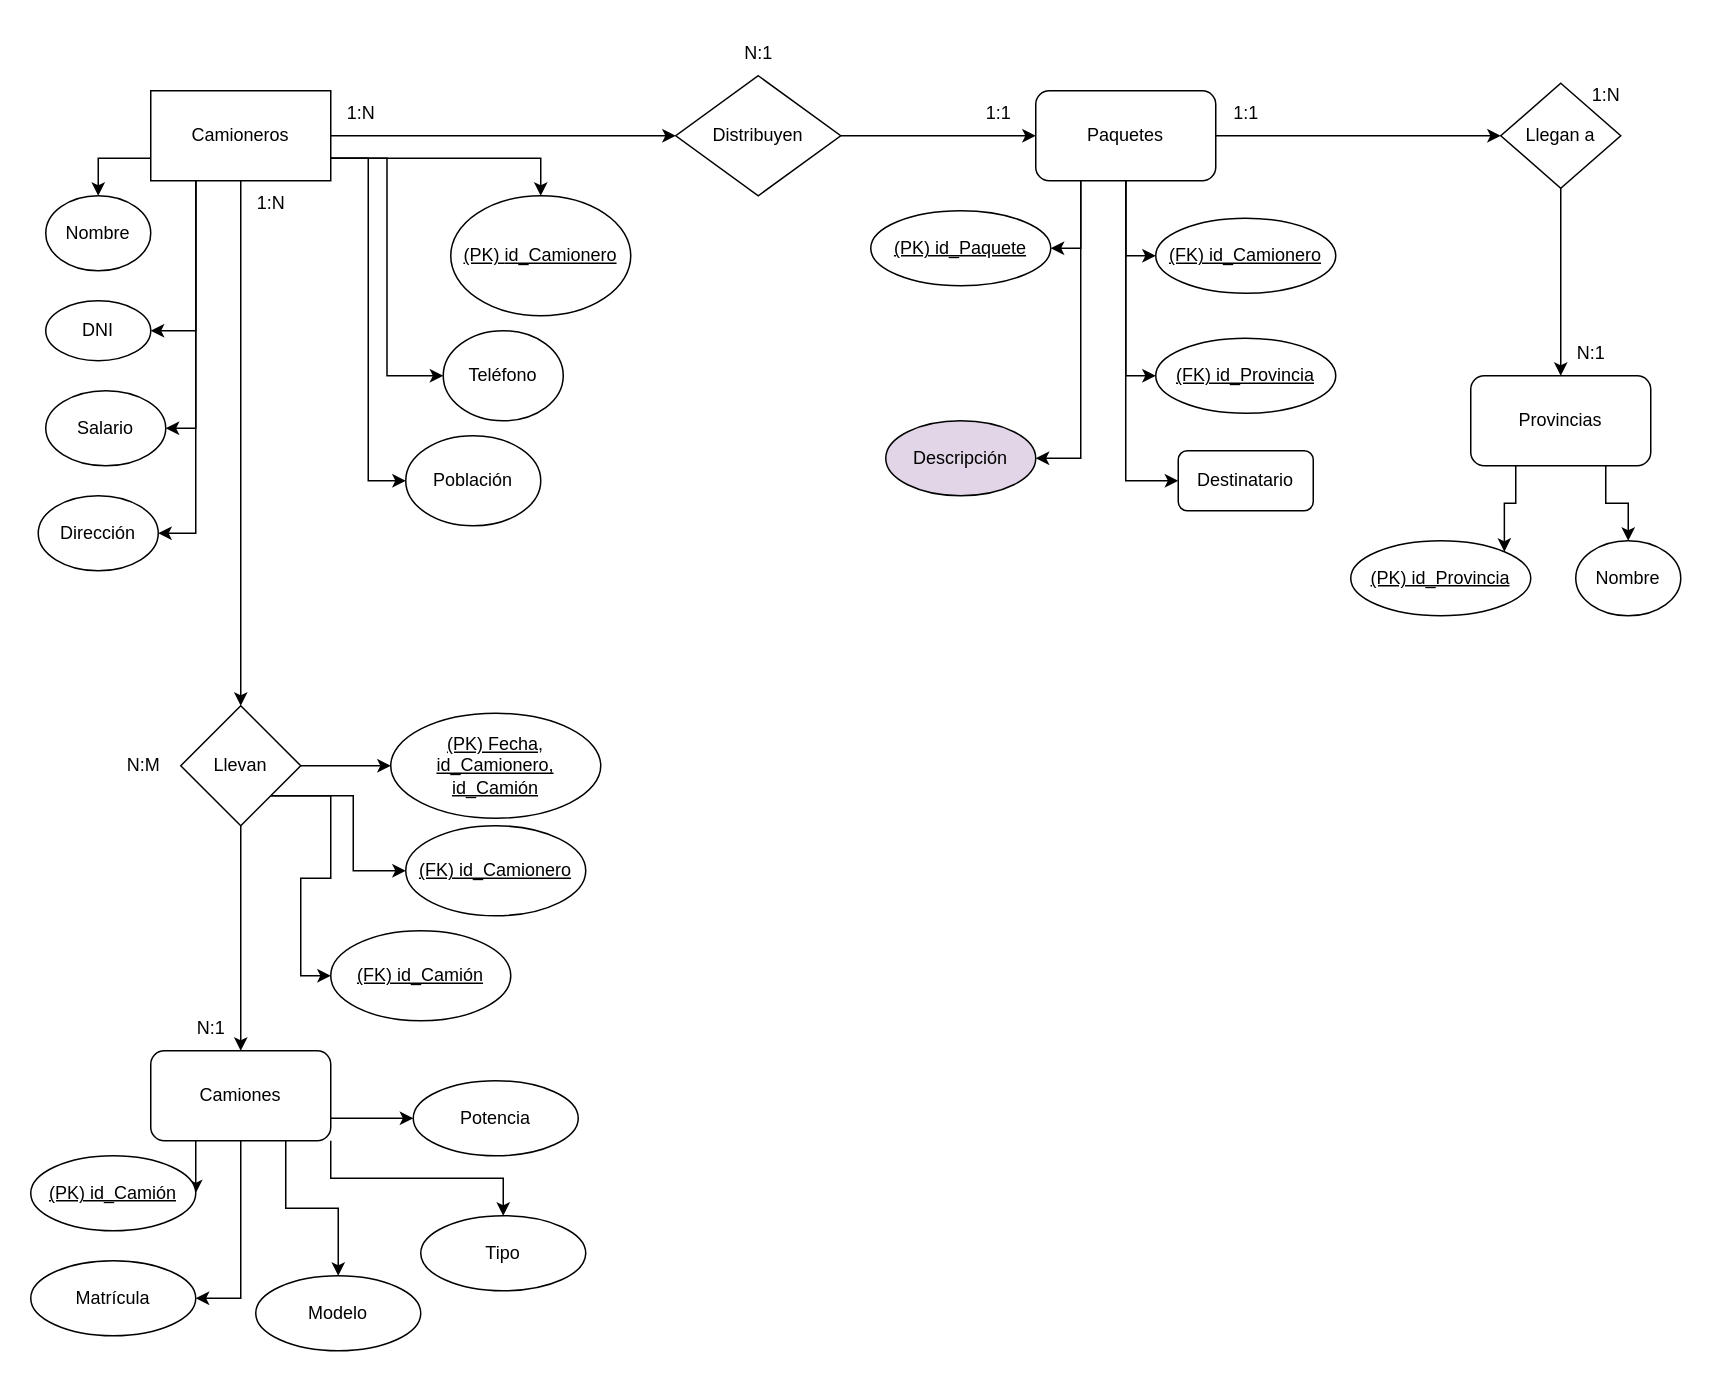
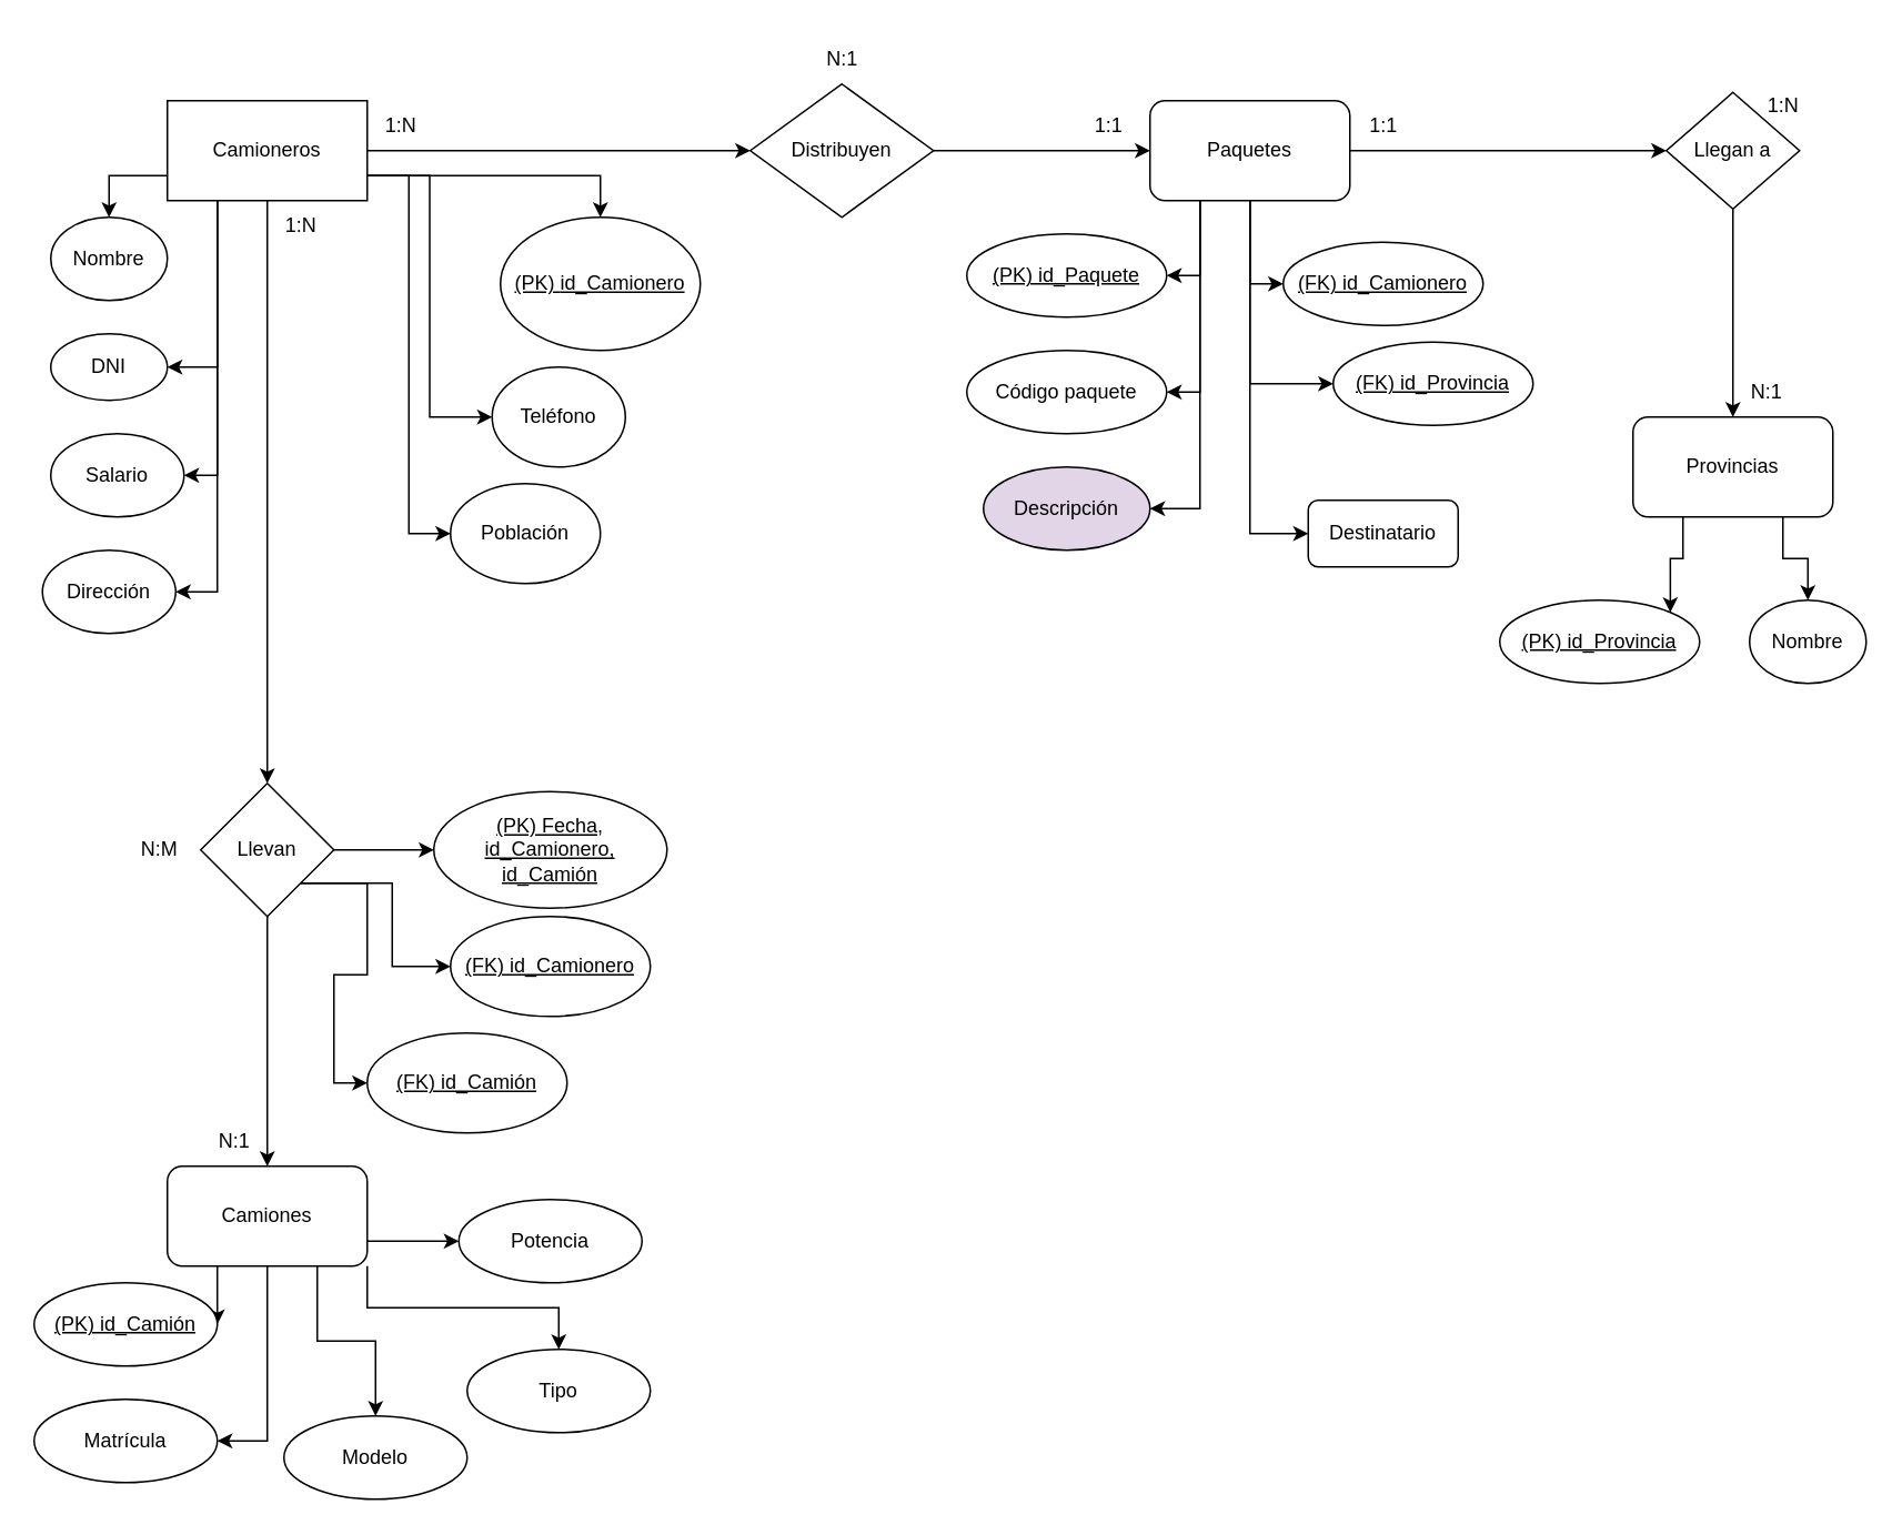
  <mxCell id="0" />
  <mxCell id="1" parent="0" />
  <mxCell id="2" style="edgeStyle=orthogonalEdgeStyle;rounded=0;orthogonalLoop=1;jettySize=auto;html=1;exitX=0;exitY=0.75;exitDx=0;exitDy=0;entryX=0.5;entryY=0;entryDx=0;entryDy=0;" edge="1" parent="1" source="11" target="14"><mxGeometry relative="1" as="geometry" /></mxCell>
  <mxCell id="3" style="edgeStyle=orthogonalEdgeStyle;rounded=0;orthogonalLoop=1;jettySize=auto;html=1;exitX=0.25;exitY=1;exitDx=0;exitDy=0;entryX=1;entryY=0.5;entryDx=0;entryDy=0;" edge="1" parent="1" source="11" target="12"><mxGeometry relative="1" as="geometry" /></mxCell>
  <mxCell id="4" style="edgeStyle=orthogonalEdgeStyle;rounded=0;orthogonalLoop=1;jettySize=auto;html=1;exitX=1;exitY=0.75;exitDx=0;exitDy=0;entryX=0.5;entryY=0;entryDx=0;entryDy=0;" edge="1" parent="1" source="11" target="13"><mxGeometry relative="1" as="geometry" /></mxCell>
  <mxCell id="5" style="edgeStyle=orthogonalEdgeStyle;rounded=0;orthogonalLoop=1;jettySize=auto;html=1;exitX=0.5;exitY=1;exitDx=0;exitDy=0;" edge="1" parent="1" source="11" target="23"><mxGeometry relative="1" as="geometry"><mxPoint x="160" y="490" as="targetPoint" /></mxGeometry></mxCell>
  <mxCell id="6" style="edgeStyle=orthogonalEdgeStyle;rounded=0;orthogonalLoop=1;jettySize=auto;html=1;exitX=0.25;exitY=1;exitDx=0;exitDy=0;entryX=1;entryY=0.5;entryDx=0;entryDy=0;" edge="1" parent="1" source="11" target="18"><mxGeometry relative="1" as="geometry" /></mxCell>
  <mxCell id="7" style="edgeStyle=orthogonalEdgeStyle;rounded=0;orthogonalLoop=1;jettySize=auto;html=1;exitX=1;exitY=0.75;exitDx=0;exitDy=0;entryX=0;entryY=0.5;entryDx=0;entryDy=0;" edge="1" parent="1" source="11" target="15"><mxGeometry relative="1" as="geometry" /></mxCell>
  <mxCell id="8" style="edgeStyle=orthogonalEdgeStyle;rounded=0;orthogonalLoop=1;jettySize=auto;html=1;exitX=1;exitY=0.75;exitDx=0;exitDy=0;entryX=0;entryY=0.5;entryDx=0;entryDy=0;" edge="1" parent="1" source="11" target="17"><mxGeometry relative="1" as="geometry" /></mxCell>
  <mxCell id="9" style="edgeStyle=orthogonalEdgeStyle;rounded=0;orthogonalLoop=1;jettySize=auto;html=1;exitX=0.25;exitY=1;exitDx=0;exitDy=0;entryX=1;entryY=0.5;entryDx=0;entryDy=0;" edge="1" parent="1" source="11" target="16"><mxGeometry relative="1" as="geometry" /></mxCell>
  <mxCell id="10" style="edgeStyle=orthogonalEdgeStyle;rounded=0;orthogonalLoop=1;jettySize=auto;html=1;exitX=1;exitY=0.5;exitDx=0;exitDy=0;entryX=0;entryY=0.5;entryDx=0;entryDy=0;" edge="1" parent="1" source="11" target="47"><mxGeometry relative="1" as="geometry" /></mxCell>
  <mxCell id="11" value="Camioneros" style="rounded=0;whiteSpace=wrap;html=1;" vertex="1" parent="1"><mxGeometry x="100" y="60" width="120" height="60" as="geometry" /></mxCell>
  <mxCell id="12" value="DNI" style="ellipse;whiteSpace=wrap;html=1;" vertex="1" parent="1"><mxGeometry x="30" y="200" width="70" height="40" as="geometry" /></mxCell>
  <mxCell id="13" value="&lt;u&gt;(PK)&amp;nbsp;&lt;/u&gt;&lt;u&gt;id_Camionero&lt;/u&gt;" style="ellipse;whiteSpace=wrap;html=1;" vertex="1" parent="1"><mxGeometry x="300" y="130" width="120" height="80" as="geometry" /></mxCell>
  <mxCell id="14" value="Nombre" style="ellipse;whiteSpace=wrap;html=1;" vertex="1" parent="1"><mxGeometry x="30" y="130" width="70" height="50" as="geometry" /></mxCell>
  <mxCell id="15" value="Teléfono" style="ellipse;whiteSpace=wrap;html=1;" vertex="1" parent="1"><mxGeometry x="295" y="220" width="80" height="60" as="geometry" /></mxCell>
  <mxCell id="16" value="Dirección" style="ellipse;whiteSpace=wrap;html=1;" vertex="1" parent="1"><mxGeometry x="25" y="330" width="80" height="50" as="geometry" /></mxCell>
  <mxCell id="17" value="Población" style="ellipse;whiteSpace=wrap;html=1;" vertex="1" parent="1"><mxGeometry x="270" y="290" width="90" height="60" as="geometry" /></mxCell>
  <mxCell id="18" value="Salario" style="ellipse;whiteSpace=wrap;html=1;" vertex="1" parent="1"><mxGeometry x="30" y="260" width="80" height="50" as="geometry" /></mxCell>
  <mxCell id="19" style="edgeStyle=orthogonalEdgeStyle;rounded=0;orthogonalLoop=1;jettySize=auto;html=1;exitX=1;exitY=0.5;exitDx=0;exitDy=0;entryX=0;entryY=0.5;entryDx=0;entryDy=0;" edge="1" parent="1" source="23" target="24"><mxGeometry relative="1" as="geometry" /></mxCell>
  <mxCell id="20" style="edgeStyle=orthogonalEdgeStyle;rounded=0;orthogonalLoop=1;jettySize=auto;html=1;exitX=1;exitY=1;exitDx=0;exitDy=0;entryX=0;entryY=0.5;entryDx=0;entryDy=0;" edge="1" parent="1" source="23" target="25"><mxGeometry relative="1" as="geometry" /></mxCell>
  <mxCell id="21" style="edgeStyle=orthogonalEdgeStyle;rounded=0;orthogonalLoop=1;jettySize=auto;html=1;exitX=1;exitY=1;exitDx=0;exitDy=0;entryX=0;entryY=0.5;entryDx=0;entryDy=0;" edge="1" parent="1" source="23" target="26"><mxGeometry relative="1" as="geometry" /></mxCell>
  <mxCell id="22" style="edgeStyle=orthogonalEdgeStyle;rounded=0;orthogonalLoop=1;jettySize=auto;html=1;exitX=0.5;exitY=1;exitDx=0;exitDy=0;entryX=0.5;entryY=0;entryDx=0;entryDy=0;" edge="1" parent="1" source="23" target="32"><mxGeometry relative="1" as="geometry" /></mxCell>
  <mxCell id="23" value="Llevan" style="rhombus;whiteSpace=wrap;html=1;" vertex="1" parent="1"><mxGeometry x="120" y="470" width="80" height="80" as="geometry" /></mxCell>
  <mxCell id="24" value="&lt;u&gt;(PK) Fecha, id_Camionero, id_Camión&lt;/u&gt;" style="ellipse;whiteSpace=wrap;html=1;" vertex="1" parent="1"><mxGeometry x="260" y="475" width="140" height="70" as="geometry" /></mxCell>
  <mxCell id="25" value="&lt;u&gt;(FK)&amp;nbsp;&lt;/u&gt;&lt;u&gt;id_Camionero&lt;/u&gt;" style="ellipse;whiteSpace=wrap;html=1;" vertex="1" parent="1"><mxGeometry x="270" y="550" width="120" height="60" as="geometry" /></mxCell>
  <mxCell id="26" value="&lt;u&gt;(FK)&amp;nbsp;&lt;/u&gt;&lt;u&gt;id_Camión&lt;/u&gt;" style="ellipse;whiteSpace=wrap;html=1;" vertex="1" parent="1"><mxGeometry x="220" y="620" width="120" height="60" as="geometry" /></mxCell>
  <mxCell id="27" style="edgeStyle=orthogonalEdgeStyle;rounded=0;orthogonalLoop=1;jettySize=auto;html=1;exitX=0.25;exitY=1;exitDx=0;exitDy=0;entryX=1;entryY=0.5;entryDx=0;entryDy=0;" edge="1" parent="1" source="32" target="33"><mxGeometry relative="1" as="geometry" /></mxCell>
  <mxCell id="28" style="edgeStyle=orthogonalEdgeStyle;rounded=0;orthogonalLoop=1;jettySize=auto;html=1;exitX=0.5;exitY=1;exitDx=0;exitDy=0;entryX=1;entryY=0.5;entryDx=0;entryDy=0;" edge="1" parent="1" source="32" target="34"><mxGeometry relative="1" as="geometry" /></mxCell>
  <mxCell id="29" style="edgeStyle=orthogonalEdgeStyle;rounded=0;orthogonalLoop=1;jettySize=auto;html=1;exitX=0.75;exitY=1;exitDx=0;exitDy=0;" edge="1" parent="1" source="32" target="35"><mxGeometry relative="1" as="geometry" /></mxCell>
  <mxCell id="30" style="edgeStyle=orthogonalEdgeStyle;rounded=0;orthogonalLoop=1;jettySize=auto;html=1;exitX=1;exitY=1;exitDx=0;exitDy=0;" edge="1" parent="1" source="32" target="36"><mxGeometry relative="1" as="geometry" /></mxCell>
  <mxCell id="31" style="edgeStyle=orthogonalEdgeStyle;rounded=0;orthogonalLoop=1;jettySize=auto;html=1;exitX=1;exitY=0.75;exitDx=0;exitDy=0;entryX=0;entryY=0.5;entryDx=0;entryDy=0;" edge="1" parent="1" source="32" target="37"><mxGeometry relative="1" as="geometry" /></mxCell>
  <mxCell id="32" value="Camiones" style="rounded=1;whiteSpace=wrap;html=1;" vertex="1" parent="1"><mxGeometry x="100" y="700" width="120" height="60" as="geometry" /></mxCell>
  <mxCell id="33" value="&lt;u&gt;(PK) id_Camión&lt;/u&gt;" style="ellipse;whiteSpace=wrap;html=1;" vertex="1" parent="1"><mxGeometry y="770" width="110" height="50" as="geometry" x="20" /></mxCell>
  <mxCell id="34" value="Matrícula" style="ellipse;whiteSpace=wrap;html=1;" vertex="1" parent="1"><mxGeometry y="840" width="110" height="50" as="geometry" x="20" /></mxCell>
  <mxCell id="35" value="Modelo" style="ellipse;whiteSpace=wrap;html=1;" vertex="1" parent="1"><mxGeometry x="170" y="850" width="110" height="50" as="geometry" /></mxCell>
  <mxCell id="36" value="Tipo" style="ellipse;whiteSpace=wrap;html=1;" vertex="1" parent="1"><mxGeometry x="280" y="810" width="110" height="50" as="geometry" /></mxCell>
  <mxCell id="37" value="Potencia" style="ellipse;whiteSpace=wrap;html=1;" vertex="1" parent="1"><mxGeometry x="275" y="720" width="110" height="50" as="geometry" /></mxCell>
  <mxCell id="38" style="edgeStyle=orthogonalEdgeStyle;rounded=0;orthogonalLoop=1;jettySize=auto;html=1;exitX=0.25;exitY=1;exitDx=0;exitDy=0;entryX=1;entryY=0.5;entryDx=0;entryDy=0;" edge="1" parent="1" source="45" target="48"><mxGeometry relative="1" as="geometry" /></mxCell>
+ <mxCell id="39" style="edgeStyle=orthogonalEdgeStyle;rounded=0;orthogonalLoop=1;jettySize=auto;html=1;exitX=0.25;exitY=1;exitDx=0;exitDy=0;entryX=1;entryY=0.5;entryDx=0;entryDy=0;" edge="1" parent="1" source="45" target="49"><mxGeometry relative="1" as="geometry" /></mxCell>
  <mxCell id="40" style="edgeStyle=orthogonalEdgeStyle;rounded=0;orthogonalLoop=1;jettySize=auto;html=1;exitX=0.25;exitY=1;exitDx=0;exitDy=0;entryX=1;entryY=0.5;entryDx=0;entryDy=0;" edge="1" parent="1" source="45" target="50"><mxGeometry relative="1" as="geometry" /></mxCell>
  <mxCell id="41" style="edgeStyle=orthogonalEdgeStyle;rounded=0;orthogonalLoop=1;jettySize=auto;html=1;exitX=0.5;exitY=1;exitDx=0;exitDy=0;entryX=0;entryY=0.5;entryDx=0;entryDy=0;" edge="1" parent="1" source="45" target="52"><mxGeometry relative="1" as="geometry" /></mxCell>
  <mxCell id="42" style="edgeStyle=orthogonalEdgeStyle;rounded=0;orthogonalLoop=1;jettySize=auto;html=1;exitX=0.5;exitY=1;exitDx=0;exitDy=0;entryX=0;entryY=0.5;entryDx=0;entryDy=0;" edge="1" parent="1" source="45" target="53"><mxGeometry relative="1" as="geometry" /></mxCell>
  <mxCell id="43" style="edgeStyle=orthogonalEdgeStyle;rounded=0;orthogonalLoop=1;jettySize=auto;html=1;exitX=0.5;exitY=1;exitDx=0;exitDy=0;entryX=0;entryY=0.5;entryDx=0;entryDy=0;" edge="1" parent="1" source="45" target="51"><mxGeometry relative="1" as="geometry" /></mxCell>
  <mxCell id="44" style="edgeStyle=orthogonalEdgeStyle;rounded=0;orthogonalLoop=1;jettySize=auto;html=1;exitX=1;exitY=0.5;exitDx=0;exitDy=0;entryX=0;entryY=0.5;entryDx=0;entryDy=0;" edge="1" parent="1" source="45" target="55"><mxGeometry relative="1" as="geometry" /></mxCell>
  <mxCell id="45" value="Paquetes" style="rounded=1;whiteSpace=wrap;html=1;" vertex="1" parent="1"><mxGeometry x="690" y="60" width="120" height="60" as="geometry" /></mxCell>
  <mxCell id="46" style="edgeStyle=orthogonalEdgeStyle;rounded=0;orthogonalLoop=1;jettySize=auto;html=1;exitX=1;exitY=0.5;exitDx=0;exitDy=0;entryX=0;entryY=0.5;entryDx=0;entryDy=0;" edge="1" parent="1" source="47" target="45"><mxGeometry relative="1" as="geometry" /></mxCell>
  <mxCell id="47" value="Distribuyen" style="rhombus;whiteSpace=wrap;html=1;" vertex="1" parent="1"><mxGeometry x="450" y="50" width="110" height="80" as="geometry" /></mxCell>
  <mxCell id="48" value="&lt;u&gt;(PK) id_Paquete&lt;/u&gt;" style="ellipse;whiteSpace=wrap;html=1;" vertex="1" parent="1"><mxGeometry x="580" y="140" width="120" height="50" as="geometry" /></mxCell>
+ <mxCell id="49" value="Código paquete" style="ellipse;whiteSpace=wrap;html=1;" vertex="1" parent="1"><mxGeometry x="580" y="210" width="120" height="50" as="geometry" /></mxCell>
  <mxCell id="50" value="Descripción" style="ellipse;whiteSpace=wrap;html=1;fillColor=#e1d5e7;" vertex="1" parent="1"><mxGeometry x="590" y="280" width="100" height="50" as="geometry" /></mxCell>
  <mxCell id="51" value="Destinatario" style="whiteSpace=wrap;html=1;rounded=1;" vertex="1" parent="1"><mxGeometry x="785" y="300" width="90" height="40" as="geometry" /></mxCell>
  <mxCell id="52" value="&lt;u&gt;(FK) id_Camionero&lt;/u&gt;" style="ellipse;whiteSpace=wrap;html=1;" vertex="1" parent="1"><mxGeometry x="770" y="145" width="120" height="50" as="geometry" /></mxCell>
- <mxCell id="53" value="&lt;u&gt;(FK) id_Provincia&lt;/u&gt;" style="ellipse;whiteSpace=wrap;html=1;" vertex="1" parent="1"><mxGeometry x="770" y="225" width="120" height="50" as="geometry" /></mxCell>
+ <mxCell id="53" value="&lt;u&gt;(FK) id_Provincia&lt;/u&gt;" style="ellipse;whiteSpace=wrap;html=1;" vertex="1" parent="1"><mxGeometry x="800" y="205" width="120" height="50" as="geometry" /></mxCell>
  <mxCell id="54" style="edgeStyle=orthogonalEdgeStyle;rounded=0;orthogonalLoop=1;jettySize=auto;html=1;exitX=0.5;exitY=1;exitDx=0;exitDy=0;entryX=0.5;entryY=0;entryDx=0;entryDy=0;" edge="1" parent="1" source="55" target="58"><mxGeometry relative="1" as="geometry" /></mxCell>
  <mxCell id="55" value="Llegan a" style="rhombus;whiteSpace=wrap;html=1;" vertex="1" parent="1"><mxGeometry x="1000" y="55" width="80" height="70" as="geometry" /></mxCell>
  <mxCell id="56" style="edgeStyle=orthogonalEdgeStyle;rounded=0;orthogonalLoop=1;jettySize=auto;html=1;exitX=0.25;exitY=1;exitDx=0;exitDy=0;entryX=1;entryY=0;entryDx=0;entryDy=0;" edge="1" parent="1" source="58" target="59"><mxGeometry relative="1" as="geometry" /></mxCell>
  <mxCell id="57" style="edgeStyle=orthogonalEdgeStyle;rounded=0;orthogonalLoop=1;jettySize=auto;html=1;exitX=0.75;exitY=1;exitDx=0;exitDy=0;entryX=0.5;entryY=0;entryDx=0;entryDy=0;" edge="1" parent="1" source="58" target="60"><mxGeometry relative="1" as="geometry" /></mxCell>
  <mxCell id="58" value="Provincias" style="rounded=1;whiteSpace=wrap;html=1;" vertex="1" parent="1"><mxGeometry x="980" y="250" width="120" height="60" as="geometry" /></mxCell>
  <mxCell id="59" value="&lt;u&gt;(PK) id_Provincia&lt;/u&gt;" style="ellipse;whiteSpace=wrap;html=1;" vertex="1" parent="1"><mxGeometry x="900" y="360" width="120" height="50" as="geometry" /></mxCell>
  <mxCell id="60" value="Nombre" style="ellipse;whiteSpace=wrap;html=1;" vertex="1" parent="1"><mxGeometry x="1050" y="360" width="70" height="50" as="geometry" /></mxCell>
  <mxCell id="61" value="1:1" style="text;html=1;align=center;verticalAlign=middle;resizable=0;points=[];autosize=1;strokeColor=none;fillColor=none;" vertex="1" parent="1"><mxGeometry x="810" y="60" width="40" height="30" as="geometry" /></mxCell>
  <mxCell id="62" value="N:1" style="text;html=1;align=center;verticalAlign=middle;resizable=0;points=[];autosize=1;strokeColor=none;fillColor=none;" vertex="1" parent="1"><mxGeometry x="1040" y="220" width="40" height="30" as="geometry" /></mxCell>
  <mxCell id="63" value="1:N" style="text;html=1;align=center;verticalAlign=middle;resizable=0;points=[];autosize=1;strokeColor=none;fillColor=none;" vertex="1" parent="1"><mxGeometry x="1050" y="48" width="40" height="30" as="geometry" /></mxCell>
  <mxCell id="64" value="1:1" style="text;html=1;align=center;verticalAlign=middle;resizable=0;points=[];autosize=1;strokeColor=none;fillColor=none;" vertex="1" parent="1"><mxGeometry x="645" y="60" width="40" height="30" as="geometry" /></mxCell>
  <mxCell id="65" value="1:N" style="text;html=1;align=center;verticalAlign=middle;resizable=0;points=[];autosize=1;strokeColor=none;fillColor=none;" vertex="1" parent="1"><mxGeometry x="220" y="60" width="40" height="30" as="geometry" /></mxCell>
  <mxCell id="66" value="N:1" style="text;html=1;align=center;verticalAlign=middle;resizable=0;points=[];autosize=1;strokeColor=none;fillColor=none;" vertex="1" parent="1"><mxGeometry x="485" width="40" height="30" as="geometry" y="20" /></mxCell>
  <mxCell id="67" value="1:N" style="text;html=1;align=center;verticalAlign=middle;resizable=0;points=[];autosize=1;strokeColor=none;fillColor=none;" vertex="1" parent="1"><mxGeometry x="160" y="120" width="40" height="30" as="geometry" /></mxCell>
  <mxCell id="68" value="N:M" style="text;html=1;align=center;verticalAlign=middle;resizable=0;points=[];autosize=1;strokeColor=none;fillColor=none;" vertex="1" parent="1"><mxGeometry x="70" y="495" width="50" height="30" as="geometry" /></mxCell>
  <mxCell id="69" value="N:1" style="text;html=1;align=center;verticalAlign=middle;resizable=0;points=[];autosize=1;strokeColor=none;fillColor=none;" vertex="1" parent="1"><mxGeometry x="120" y="670" width="40" height="30" as="geometry" /></mxCell>
